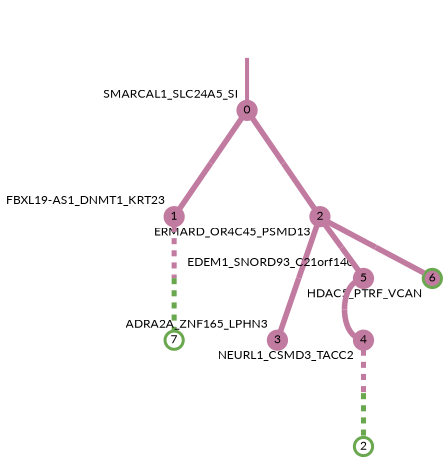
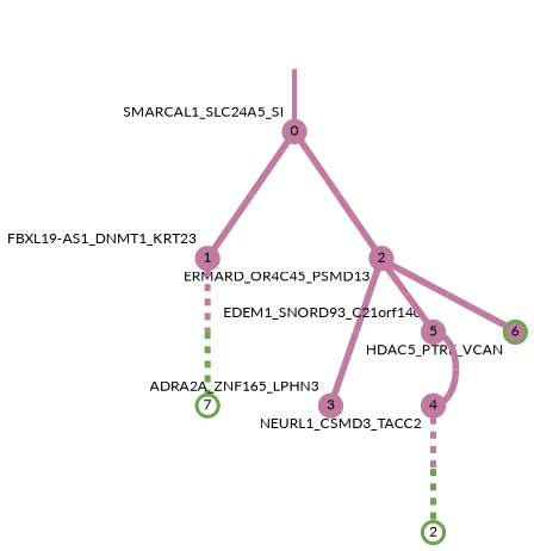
  strict digraph {
    forcelabels=true
    nodesep=0.7
    rankdir=TB
    ranksep=0.6
    splines=false
    node [color="#c27ba0ff" fillcolor="#c27ba0ff" fixedsize=true fontname=Lato fontsize="12pt" penwidth=3 shape=circle style=filled]
    edge [arrowhead=box arrowsize=0 color="#c27ba0ff;0.5:#c27ba0ff" minlen=2.0 penwidth=5.5 style=solid]
    0 [height=0.25 xlabel=SMARCAL1_SLC24A5_SI]
    1 [height=0.25 xlabel="FBXL19-AS1_DNMT1_KRT23"]
    2 [height=0.25 xlabel=ERMARD_OR4C45_PSMD13]
    7 [color="#6aa84fff" fillcolor="#6aa84fff" height=0.25 style=solid]
    3 [height=0.25 xlabel=ADRA2A_ZNF165_LPHN3]
    5 [height=0.25 xlabel=EDEM1_SNORD93_C21orf140]
    6 [color="#6aa84fff" height=0.25 xlabel=HDAC5_PTRF_VCAN]
    4 [height=0.25 xlabel=NEURL1_CSMD3_TACC2]
    n9 [color="#6aa84fff" fillcolor="#6aa84fff" height=0.25 label=2 style=solid]
    normal [style=invis xlabel=SMARCAL1_SLC24A5_SI color="" fillcolor="" fixedsize="" fontname="" fontsize="" shape=""]
    0 -> 1
    0 -> 2
    1 -> 7 [color="#c27ba0ff;0.5:#6aa84fff" penwidth=5 style=dashed]
    2 -> 3 [arrowhead=onormal]
    2 -> 5 [minlen=1.0]
    2 -> 6 [arrowhead=onormal minlen=1.0]
-   5 -> 4 [minlen=1.8000000715255737]
+   4 -> 5 [minlen=1.8000000715255737]
    4 -> n9 [arrowhead=onormal color="#c27ba0ff;0.5:#6aa84fff" penwidth=5 style=dashed]
    normal -> 0 [color="#c27ba0ff" penwidth=4 minlen=""]
  }
